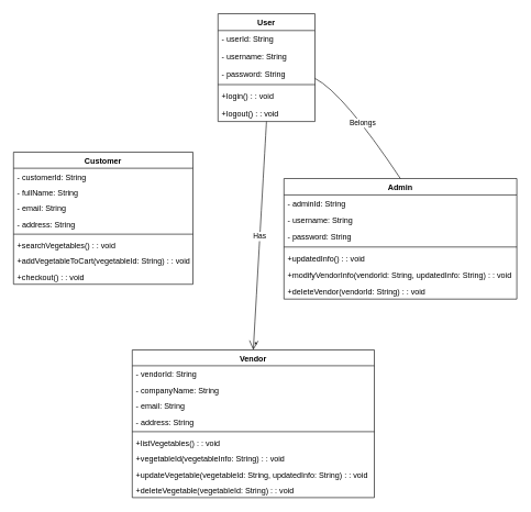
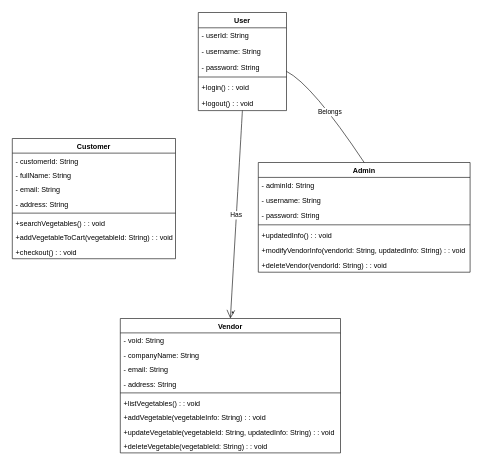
  <mxCell id="0" />
  <mxCell id="1" parent="0" />
  <mxCell id="2" value="User" style="swimlane;fontStyle=1;align=center;verticalAlign=top;childLayout=stackLayout;horizontal=1;startSize=25.5;horizontalStack=0;resizeParent=1;resizeParentMax=0;resizeLast=0;collapsible=0;marginBottom=0;" parent="1" vertex="1"><mxGeometry x="330" y="20" width="147" height="163.5" as="geometry" /></mxCell>
  <mxCell id="3" value="- userId: String" style="text;strokeColor=none;fillColor=none;align=left;verticalAlign=top;spacingLeft=4;spacingRight=4;overflow=hidden;rotatable=0;points=[[0,0.5],[1,0.5]];portConstraint=eastwest;" parent="2" vertex="1"><mxGeometry y="25.5" width="147" height="26" as="geometry" /></mxCell>
  <mxCell id="4" value="- username: String" style="text;strokeColor=none;fillColor=none;align=left;verticalAlign=top;spacingLeft=4;spacingRight=4;overflow=hidden;rotatable=0;points=[[0,0.5],[1,0.5]];portConstraint=eastwest;" parent="2" vertex="1"><mxGeometry y="51.5" width="147" height="26" as="geometry" /></mxCell>
  <mxCell id="5" value="- password: String" style="text;strokeColor=none;fillColor=none;align=left;verticalAlign=top;spacingLeft=4;spacingRight=4;overflow=hidden;rotatable=0;points=[[0,0.5],[1,0.5]];portConstraint=eastwest;" parent="2" vertex="1"><mxGeometry y="77.5" width="147" height="26" as="geometry" /></mxCell>
  <mxCell id="6" style="line;strokeWidth=1;fillColor=none;align=left;verticalAlign=middle;spacingTop=-1;spacingLeft=3;spacingRight=3;rotatable=0;labelPosition=right;points=[];portConstraint=eastwest;strokeColor=inherit;" parent="2" vertex="1"><mxGeometry y="103.5" width="147" height="8" as="geometry" /></mxCell>
  <mxCell id="7" value="+login() : : void" style="text;strokeColor=none;fillColor=none;align=left;verticalAlign=top;spacingLeft=4;spacingRight=4;overflow=hidden;rotatable=0;points=[[0,0.5],[1,0.5]];portConstraint=eastwest;" parent="2" vertex="1"><mxGeometry y="111.5" width="147" height="26" as="geometry" /></mxCell>
  <mxCell id="8" value="+logout() : : void" style="text;strokeColor=none;fillColor=none;align=left;verticalAlign=top;spacingLeft=4;spacingRight=4;overflow=hidden;rotatable=0;points=[[0,0.5],[1,0.5]];portConstraint=eastwest;" parent="2" vertex="1"><mxGeometry y="137.5" width="147" height="26" as="geometry" /></mxCell>
  <mxCell id="9" value="Customer" style="swimlane;fontStyle=1;align=center;verticalAlign=top;childLayout=stackLayout;horizontal=1;startSize=24.375;horizontalStack=0;resizeParent=1;resizeParentMax=0;resizeLast=0;collapsible=0;marginBottom=0;" parent="1" vertex="1"><mxGeometry x="20" y="230" width="272" height="200.375" as="geometry" /></mxCell>
  <mxCell id="10" value="- customerId: String" style="text;strokeColor=none;fillColor=none;align=left;verticalAlign=top;spacingLeft=4;spacingRight=4;overflow=hidden;rotatable=0;points=[[0,0.5],[1,0.5]];portConstraint=eastwest;" parent="9" vertex="1"><mxGeometry y="24.375" width="272" height="24" as="geometry" /></mxCell>
  <mxCell id="11" value="- fullName: String" style="text;strokeColor=none;fillColor=none;align=left;verticalAlign=top;spacingLeft=4;spacingRight=4;overflow=hidden;rotatable=0;points=[[0,0.5],[1,0.5]];portConstraint=eastwest;" parent="9" vertex="1"><mxGeometry y="48.375" width="272" height="24" as="geometry" /></mxCell>
  <mxCell id="12" value="- email: String" style="text;strokeColor=none;fillColor=none;align=left;verticalAlign=top;spacingLeft=4;spacingRight=4;overflow=hidden;rotatable=0;points=[[0,0.5],[1,0.5]];portConstraint=eastwest;" parent="9" vertex="1"><mxGeometry y="72.375" width="272" height="24" as="geometry" /></mxCell>
  <mxCell id="13" value="- address: String" style="text;strokeColor=none;fillColor=none;align=left;verticalAlign=top;spacingLeft=4;spacingRight=4;overflow=hidden;rotatable=0;points=[[0,0.5],[1,0.5]];portConstraint=eastwest;" parent="9" vertex="1"><mxGeometry y="96.375" width="272" height="24" as="geometry" /></mxCell>
  <mxCell id="14" style="line;strokeWidth=1;fillColor=none;align=left;verticalAlign=middle;spacingTop=-1;spacingLeft=3;spacingRight=3;rotatable=0;labelPosition=right;points=[];portConstraint=eastwest;strokeColor=inherit;" parent="9" vertex="1"><mxGeometry y="120.375" width="272" height="8" as="geometry" /></mxCell>
  <mxCell id="15" value="+searchVegetables() : : void" style="text;strokeColor=none;fillColor=none;align=left;verticalAlign=top;spacingLeft=4;spacingRight=4;overflow=hidden;rotatable=0;points=[[0,0.5],[1,0.5]];portConstraint=eastwest;" parent="9" vertex="1"><mxGeometry y="128.375" width="272" height="24" as="geometry" /></mxCell>
  <mxCell id="16" value="+addVegetableToCart(vegetableId: String) : : void" style="text;strokeColor=none;fillColor=none;align=left;verticalAlign=top;spacingLeft=4;spacingRight=4;overflow=hidden;rotatable=0;points=[[0,0.5],[1,0.5]];portConstraint=eastwest;" parent="9" vertex="1"><mxGeometry y="152.375" width="272" height="24" as="geometry" /></mxCell>
  <mxCell id="17" value="+checkout() : : void" style="text;strokeColor=none;fillColor=none;align=left;verticalAlign=top;spacingLeft=4;spacingRight=4;overflow=hidden;rotatable=0;points=[[0,0.5],[1,0.5]];portConstraint=eastwest;" parent="9" vertex="1"><mxGeometry y="176.375" width="272" height="24" as="geometry" /></mxCell>
  <mxCell id="18" value="Vendor" style="swimlane;fontStyle=1;align=center;verticalAlign=top;childLayout=stackLayout;horizontal=1;startSize=24;horizontalStack=0;resizeParent=1;resizeParentMax=0;resizeLast=0;collapsible=0;marginBottom=0;" parent="1" vertex="1"><mxGeometry x="200" y="530" width="367" height="224" as="geometry" /></mxCell>
- <mxCell id="19" value="- vendorId: String" style="text;strokeColor=none;fillColor=none;align=left;verticalAlign=top;spacingLeft=4;spacingRight=4;overflow=hidden;rotatable=0;points=[[0,0.5],[1,0.5]];portConstraint=eastwest;" parent="18" vertex="1"><mxGeometry y="24" width="367" height="24" as="geometry" /></mxCell>
+ <mxCell id="19" value="- void: String" style="text;strokeColor=none;fillColor=none;align=left;verticalAlign=top;spacingLeft=4;spacingRight=4;overflow=hidden;rotatable=0;points=[[0,0.5],[1,0.5]];portConstraint=eastwest;" parent="18" vertex="1"><mxGeometry y="24" width="367" height="24" as="geometry" /></mxCell>
  <mxCell id="20" value="- companyName: String" style="text;strokeColor=none;fillColor=none;align=left;verticalAlign=top;spacingLeft=4;spacingRight=4;overflow=hidden;rotatable=0;points=[[0,0.5],[1,0.5]];portConstraint=eastwest;" parent="18" vertex="1"><mxGeometry y="48" width="367" height="24" as="geometry" /></mxCell>
  <mxCell id="21" value="- email: String" style="text;strokeColor=none;fillColor=none;align=left;verticalAlign=top;spacingLeft=4;spacingRight=4;overflow=hidden;rotatable=0;points=[[0,0.5],[1,0.5]];portConstraint=eastwest;" parent="18" vertex="1"><mxGeometry y="72" width="367" height="24" as="geometry" /></mxCell>
  <mxCell id="22" value="- address: String" style="text;strokeColor=none;fillColor=none;align=left;verticalAlign=top;spacingLeft=4;spacingRight=4;overflow=hidden;rotatable=0;points=[[0,0.5],[1,0.5]];portConstraint=eastwest;" parent="18" vertex="1"><mxGeometry y="96" width="367" height="24" as="geometry" /></mxCell>
  <mxCell id="23" style="line;strokeWidth=1;fillColor=none;align=left;verticalAlign=middle;spacingTop=-1;spacingLeft=3;spacingRight=3;rotatable=0;labelPosition=right;points=[];portConstraint=eastwest;strokeColor=inherit;" parent="18" vertex="1"><mxGeometry y="120" width="367" height="8" as="geometry" /></mxCell>
  <mxCell id="24" value="+listVegetables() : : void" style="text;strokeColor=none;fillColor=none;align=left;verticalAlign=top;spacingLeft=4;spacingRight=4;overflow=hidden;rotatable=0;points=[[0,0.5],[1,0.5]];portConstraint=eastwest;" parent="18" vertex="1"><mxGeometry y="128" width="367" height="24" as="geometry" /></mxCell>
- <mxCell id="25" value="+vegetableId(vegetableInfo: String) : : void" style="text;strokeColor=none;fillColor=none;align=left;verticalAlign=top;spacingLeft=4;spacingRight=4;overflow=hidden;rotatable=0;points=[[0,0.5],[1,0.5]];portConstraint=eastwest;" parent="18" vertex="1"><mxGeometry y="152" width="367" height="24" as="geometry" /></mxCell>
+ <mxCell id="25" value="+addVegetable(vegetableInfo: String) : : void" style="text;strokeColor=none;fillColor=none;align=left;verticalAlign=top;spacingLeft=4;spacingRight=4;overflow=hidden;rotatable=0;points=[[0,0.5],[1,0.5]];portConstraint=eastwest;" parent="18" vertex="1"><mxGeometry y="152" width="367" height="24" as="geometry" /></mxCell>
  <mxCell id="26" value="+updateVegetable(vegetableId: String, updatedInfo: String) : : void" style="text;strokeColor=none;fillColor=none;align=left;verticalAlign=top;spacingLeft=4;spacingRight=4;overflow=hidden;rotatable=0;points=[[0,0.5],[1,0.5]];portConstraint=eastwest;" parent="18" vertex="1"><mxGeometry y="176" width="367" height="24" as="geometry" /></mxCell>
  <mxCell id="27" value="+deleteVegetable(vegetableId: String) : : void" style="text;strokeColor=none;fillColor=none;align=left;verticalAlign=top;spacingLeft=4;spacingRight=4;overflow=hidden;rotatable=0;points=[[0,0.5],[1,0.5]];portConstraint=eastwest;" parent="18" vertex="1"><mxGeometry y="200" width="367" height="24" as="geometry" /></mxCell>
  <mxCell id="28" value="Admin" style="swimlane;fontStyle=1;align=center;verticalAlign=top;childLayout=stackLayout;horizontal=1;startSize=24.857;horizontalStack=0;resizeParent=1;resizeParentMax=0;resizeLast=0;collapsible=0;marginBottom=0;" parent="1" vertex="1"><mxGeometry x="430" y="270" width="353" height="182.857" as="geometry" /></mxCell>
  <mxCell id="29" value="- adminId: String" style="text;strokeColor=none;fillColor=none;align=left;verticalAlign=top;spacingLeft=4;spacingRight=4;overflow=hidden;rotatable=0;points=[[0,0.5],[1,0.5]];portConstraint=eastwest;" parent="28" vertex="1"><mxGeometry y="24.857" width="353" height="25" as="geometry" /></mxCell>
  <mxCell id="30" value="- username: String" style="text;strokeColor=none;fillColor=none;align=left;verticalAlign=top;spacingLeft=4;spacingRight=4;overflow=hidden;rotatable=0;points=[[0,0.5],[1,0.5]];portConstraint=eastwest;" parent="28" vertex="1"><mxGeometry y="49.857" width="353" height="25" as="geometry" /></mxCell>
  <mxCell id="31" value="- password: String" style="text;strokeColor=none;fillColor=none;align=left;verticalAlign=top;spacingLeft=4;spacingRight=4;overflow=hidden;rotatable=0;points=[[0,0.5],[1,0.5]];portConstraint=eastwest;" parent="28" vertex="1"><mxGeometry y="74.857" width="353" height="25" as="geometry" /></mxCell>
  <mxCell id="32" style="line;strokeWidth=1;fillColor=none;align=left;verticalAlign=middle;spacingTop=-1;spacingLeft=3;spacingRight=3;rotatable=0;labelPosition=right;points=[];portConstraint=eastwest;strokeColor=inherit;" parent="28" vertex="1"><mxGeometry y="99.857" width="353" height="8" as="geometry" /></mxCell>
  <mxCell id="33" value="+updatedInfo() : : void" style="text;strokeColor=none;fillColor=none;align=left;verticalAlign=top;spacingLeft=4;spacingRight=4;overflow=hidden;rotatable=0;points=[[0,0.5],[1,0.5]];portConstraint=eastwest;" parent="28" vertex="1"><mxGeometry y="107.857" width="353" height="25" as="geometry" /></mxCell>
  <mxCell id="34" value="+modifyVendorInfo(vendorId: String, updatedInfo: String) : : void" style="text;strokeColor=none;fillColor=none;align=left;verticalAlign=top;spacingLeft=4;spacingRight=4;overflow=hidden;rotatable=0;points=[[0,0.5],[1,0.5]];portConstraint=eastwest;" parent="28" vertex="1"><mxGeometry y="132.857" width="353" height="25" as="geometry" /></mxCell>
  <mxCell id="35" value="+deleteVendor(vendorId: String) : : void" style="text;strokeColor=none;fillColor=none;align=left;verticalAlign=top;spacingLeft=4;spacingRight=4;overflow=hidden;rotatable=0;points=[[0,0.5],[1,0.5]];portConstraint=eastwest;" parent="28" vertex="1"><mxGeometry y="157.857" width="353" height="25" as="geometry" /></mxCell>
  <mxCell id="36" value="Has" style="curved=1;startArrow=none;endArrow=open;endSize=12;exitX=0.5;exitY=1;entryX=0.5;entryY=0;" parent="1" source="2" target="18" edge="1"><mxGeometry relative="1" as="geometry"><Array as="points" /></mxGeometry></mxCell>
  <mxCell id="37" value="*" style="edgeLabel;resizable=0;labelBackgroundColor=none;fontSize=12;align=left;verticalAlign=bottom;" parent="36" vertex="1"><mxGeometry x="1" relative="1" as="geometry" /></mxCell>
  <mxCell id="38" value="Belongs" style="curved=1;startArrow=none;endArrow=none;endSize=12;exitX=1;exitY=0.6;entryX=0.5;entryY=0;" parent="1" source="2" target="28" edge="1"><mxGeometry relative="1" as="geometry"><Array as="points"><mxPoint x="520" y="140" /></Array></mxGeometry></mxCell>
